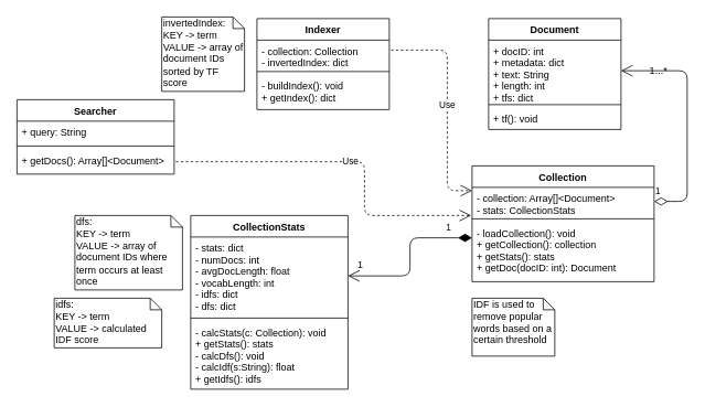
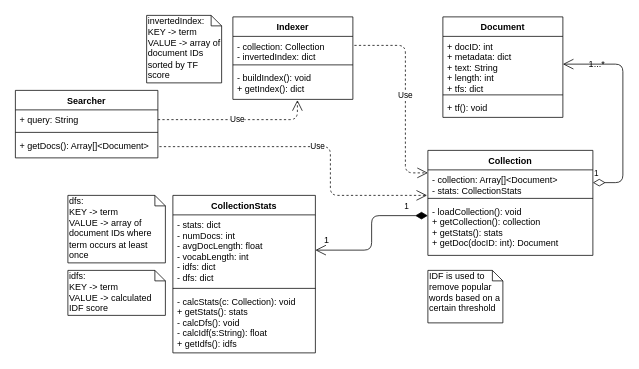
  <mxCell id="0" />
  <mxCell id="1" parent="0" />
  <mxCell id="2" value="dfs:&lt;br&gt;KEY -&amp;gt; term&lt;br&gt;VALUE -&amp;gt; array of document IDs where term occurs at least once" style="shape=note;whiteSpace=wrap;html=1;size=14;verticalAlign=top;align=left;spacingTop=-6;" vertex="1" parent="1"><mxGeometry x="90" y="260" width="130" height="90" as="geometry" /></mxCell>
  <mxCell id="3" value="invertedIndex:&lt;br&gt;KEY -&amp;gt; term&lt;br&gt;VALUE -&amp;gt; array of document IDs sorted by TF score" style="shape=note;whiteSpace=wrap;html=1;size=14;verticalAlign=top;align=left;spacingTop=-6;" vertex="1" parent="1"><mxGeometry x="195" y="20" width="100" height="90" as="geometry" /></mxCell>
  <mxCell id="4" value="IDF is used to remove popular words based on a certain threshold" style="shape=note;whiteSpace=wrap;html=1;size=14;verticalAlign=top;align=left;spacingTop=-6;" vertex="1" parent="1"><mxGeometry x="570" y="360" width="100" height="70" as="geometry" /></mxCell>
- <mxCell id="5" value="idfs:&lt;br&gt;KEY -&amp;gt; term&lt;br&gt;VALUE -&amp;gt; calculated IDF score" style="shape=note;whiteSpace=wrap;html=1;size=14;verticalAlign=top;align=left;spacingTop=-6;" vertex="1" parent="1"><mxGeometry x="65" y="360" width="130" height="60" as="geometry" /></mxCell>
+ <mxCell id="5" value="idfs:&lt;br&gt;KEY -&amp;gt; term&lt;br&gt;VALUE -&amp;gt; calculated IDF score" style="shape=note;whiteSpace=wrap;html=1;size=14;verticalAlign=top;align=left;spacingTop=-6;" vertex="1" parent="1"><mxGeometry x="90" y="360" width="130" height="60" as="geometry" /></mxCell>
  <mxCell id="6" value="1" style="endArrow=open;html=1;endSize=12;startArrow=diamondThin;startSize=14;startFill=0;edgeStyle=orthogonalEdgeStyle;align=left;verticalAlign=bottom;exitX=1;exitY=0.5;exitDx=0;exitDy=0;entryX=1;entryY=0.5;entryDx=0;entryDy=0;" edge="1" parent="1" source="12" target="16"><mxGeometry x="-1" y="3" relative="1" as="geometry"><mxPoint x="810" y="260" as="sourcePoint" /><mxPoint x="970" y="260" as="targetPoint" /><Array as="points"><mxPoint x="830" y="243" /><mxPoint x="830" y="85" /></Array></mxGeometry></mxCell>
  <mxCell id="7" value="1...*" style="text;html=1;align=center;verticalAlign=middle;resizable=0;points=[];autosize=1;" vertex="1" parent="1"><mxGeometry x="775" y="75" width="40" height="20" as="geometry" /></mxCell>
  <mxCell id="8" value="1" style="endArrow=open;html=1;endSize=12;startArrow=diamondThin;startSize=14;startFill=1;edgeStyle=orthogonalEdgeStyle;align=left;verticalAlign=bottom;exitX=0;exitY=0.264;exitDx=0;exitDy=0;entryX=1;entryY=0.5;entryDx=0;entryDy=0;exitPerimeter=0;" edge="1" parent="1" source="14" target="29"><mxGeometry x="-0.667" y="-3" relative="1" as="geometry"><mxPoint x="540" y="370" as="sourcePoint" /><mxPoint x="700" y="370" as="targetPoint" /><mxPoint as="offset" /></mxGeometry></mxCell>
  <mxCell id="9" value="1" style="text;html=1;align=center;verticalAlign=middle;resizable=0;points=[];autosize=1;" vertex="1" parent="1"><mxGeometry x="425" y="310" width="20" height="20" as="geometry" /></mxCell>
  <mxCell id="10" value="Use" style="endArrow=open;endSize=12;dashed=1;html=1;" edge="1" parent="1"><mxGeometry width="160" relative="1" as="geometry"><mxPoint x="472" y="60" as="sourcePoint" /><mxPoint x="570" y="230" as="targetPoint" /><Array as="points"><mxPoint x="540" y="60" /><mxPoint x="540" y="230" /></Array></mxGeometry></mxCell>
  <mxCell id="11" value="Collection" style="swimlane;fontStyle=1;align=center;verticalAlign=top;childLayout=stackLayout;horizontal=1;startSize=26;horizontalStack=0;resizeParent=1;resizeParentMax=0;resizeLast=0;collapsible=1;marginBottom=0;" vertex="1" parent="1"><mxGeometry x="570" y="200" width="220" height="140" as="geometry" /></mxCell>
  <mxCell id="12" value="- collection: Array[]&lt;Document&gt;&#10;- stats: CollectionStats&#10;" style="text;strokeColor=none;fillColor=none;align=left;verticalAlign=top;spacingLeft=4;spacingRight=4;overflow=hidden;rotatable=0;points=[[0,0.5],[1,0.5]];portConstraint=eastwest;" vertex="1" parent="11"><mxGeometry y="26" width="220" height="34" as="geometry" /></mxCell>
  <mxCell id="13" value="" style="line;strokeWidth=1;fillColor=none;align=left;verticalAlign=middle;spacingTop=-1;spacingLeft=3;spacingRight=3;rotatable=0;labelPosition=right;points=[];portConstraint=eastwest;" vertex="1" parent="11"><mxGeometry y="60" width="220" height="8" as="geometry" /></mxCell>
  <mxCell id="14" value="- loadCollection(): void&#10;+ getCollection(): collection&#10;+ getStats(): stats&#10;+ getDoc(docID: int): Document" style="text;strokeColor=none;fillColor=none;align=left;verticalAlign=top;spacingLeft=4;spacingRight=4;overflow=hidden;rotatable=0;points=[[0,0.5],[1,0.5]];portConstraint=eastwest;" vertex="1" parent="11"><mxGeometry y="68" width="220" height="72" as="geometry" /></mxCell>
  <mxCell id="15" value="Document" style="swimlane;fontStyle=1;align=center;verticalAlign=top;childLayout=stackLayout;horizontal=1;startSize=26;horizontalStack=0;resizeParent=1;resizeParentMax=0;resizeLast=0;collapsible=1;marginBottom=0;" vertex="1" parent="1"><mxGeometry x="590" y="22" width="160" height="134" as="geometry" /></mxCell>
  <mxCell id="16" value="+ docID: int&#10;+ metadata: dict&#10;+ text: String&#10;+ length: int&#10;+ tfs: dict" style="text;strokeColor=none;fillColor=none;align=left;verticalAlign=top;spacingLeft=4;spacingRight=4;overflow=hidden;rotatable=0;points=[[0,0.5],[1,0.5]];portConstraint=eastwest;" vertex="1" parent="15"><mxGeometry y="26" width="160" height="74" as="geometry" /></mxCell>
  <mxCell id="17" value="" style="line;strokeWidth=1;fillColor=none;align=left;verticalAlign=middle;spacingTop=-1;spacingLeft=3;spacingRight=3;rotatable=0;labelPosition=right;points=[];portConstraint=eastwest;" vertex="1" parent="15"><mxGeometry y="100" width="160" height="8" as="geometry" /></mxCell>
  <mxCell id="18" value="+ tf(): void" style="text;strokeColor=none;fillColor=none;align=left;verticalAlign=top;spacingLeft=4;spacingRight=4;overflow=hidden;rotatable=0;points=[[0,0.5],[1,0.5]];portConstraint=eastwest;" vertex="1" parent="15"><mxGeometry y="108" width="160" height="26" as="geometry" /></mxCell>
  <mxCell id="19" value="Indexer" style="swimlane;fontStyle=1;align=center;verticalAlign=top;childLayout=stackLayout;horizontal=1;startSize=26;horizontalStack=0;resizeParent=1;resizeParentMax=0;resizeLast=0;collapsible=1;marginBottom=0;" vertex="1" parent="1"><mxGeometry x="310" y="22" width="160" height="110" as="geometry" /></mxCell>
  <mxCell id="20" value="- collection: Collection&#10;- invertedIndex: dict" style="text;strokeColor=none;fillColor=none;align=left;verticalAlign=top;spacingLeft=4;spacingRight=4;overflow=hidden;rotatable=0;points=[[0,0.5],[1,0.5]];portConstraint=eastwest;" vertex="1" parent="19"><mxGeometry y="26" width="160" height="34" as="geometry" /></mxCell>
  <mxCell id="21" value="" style="line;strokeWidth=1;fillColor=none;align=left;verticalAlign=middle;spacingTop=-1;spacingLeft=3;spacingRight=3;rotatable=0;labelPosition=right;points=[];portConstraint=eastwest;" vertex="1" parent="19"><mxGeometry y="60" width="160" height="8" as="geometry" /></mxCell>
  <mxCell id="22" value="- buildIndex(): void&#10;+ getIndex(): dict" style="text;strokeColor=none;fillColor=none;align=left;verticalAlign=top;spacingLeft=4;spacingRight=4;overflow=hidden;rotatable=0;points=[[0,0.5],[1,0.5]];portConstraint=eastwest;" vertex="1" parent="19"><mxGeometry y="68" width="160" height="42" as="geometry" /></mxCell>
  <mxCell id="23" value="Searcher" style="swimlane;fontStyle=1;align=center;verticalAlign=top;childLayout=stackLayout;horizontal=1;startSize=26;horizontalStack=0;resizeParent=1;resizeParentMax=0;resizeLast=0;collapsible=1;marginBottom=0;" vertex="1" parent="1"><mxGeometry x="20" y="120" width="190" height="90" as="geometry" /></mxCell>
  <mxCell id="24" value="+ query: String" style="text;strokeColor=none;fillColor=none;align=left;verticalAlign=top;spacingLeft=4;spacingRight=4;overflow=hidden;rotatable=0;points=[[0,0.5],[1,0.5]];portConstraint=eastwest;" vertex="1" parent="23"><mxGeometry y="26" width="190" height="26" as="geometry" /></mxCell>
  <mxCell id="25" value="" style="line;strokeWidth=1;fillColor=none;align=left;verticalAlign=middle;spacingTop=-1;spacingLeft=3;spacingRight=3;rotatable=0;labelPosition=right;points=[];portConstraint=eastwest;" vertex="1" parent="23"><mxGeometry y="52" width="190" height="8" as="geometry" /></mxCell>
  <mxCell id="26" value="+ getDocs(): Array[]&lt;Document&gt;" style="text;strokeColor=none;fillColor=none;align=left;verticalAlign=top;spacingLeft=4;spacingRight=4;overflow=hidden;rotatable=0;points=[[0,0.5],[1,0.5]];portConstraint=eastwest;" vertex="1" parent="23"><mxGeometry y="60" width="190" height="30" as="geometry" /></mxCell>
+ <mxCell id="27" value="Use" style="endArrow=open;endSize=12;dashed=1;html=1;exitX=1;exitY=0.5;exitDx=0;exitDy=0;entryX=0.538;entryY=1.024;entryDx=0;entryDy=0;entryPerimeter=0;" edge="1" parent="1" source="24" target="22"><mxGeometry width="160" relative="1" as="geometry"><mxPoint x="240" y="150" as="sourcePoint" /><mxPoint x="400" y="150" as="targetPoint" /><Array as="points"><mxPoint x="396" y="159" /></Array></mxGeometry></mxCell>
  <mxCell id="28" value="CollectionStats" style="swimlane;fontStyle=1;align=center;verticalAlign=top;childLayout=stackLayout;horizontal=1;startSize=26;horizontalStack=0;resizeParent=1;resizeParentMax=0;resizeLast=0;collapsible=1;marginBottom=0;" vertex="1" parent="1"><mxGeometry x="230" y="260" width="190" height="210" as="geometry" /></mxCell>
  <mxCell id="29" value="- stats: dict&#10;- numDocs: int&#10;- avgDocLength: float&#10;- vocabLength: int&#10;- idfs: dict&#10;- dfs: dict" style="text;strokeColor=none;fillColor=none;align=left;verticalAlign=top;spacingLeft=4;spacingRight=4;overflow=hidden;rotatable=0;points=[[0,0.5],[1,0.5]];portConstraint=eastwest;" vertex="1" parent="28"><mxGeometry y="26" width="190" height="94" as="geometry" /></mxCell>
  <mxCell id="30" value="" style="line;strokeWidth=1;fillColor=none;align=left;verticalAlign=middle;spacingTop=-1;spacingLeft=3;spacingRight=3;rotatable=0;labelPosition=right;points=[];portConstraint=eastwest;" vertex="1" parent="28"><mxGeometry y="120" width="190" height="8" as="geometry" /></mxCell>
  <mxCell id="31" value="- calcStats(c: Collection): void&#10;+ getStats(): stats&#10;- calcDfs(): void&#10;- calcIdf(s:String): float&#10;+ getIdfs(): idfs" style="text;strokeColor=none;fillColor=none;align=left;verticalAlign=top;spacingLeft=4;spacingRight=4;overflow=hidden;rotatable=0;points=[[0,0.5],[1,0.5]];portConstraint=eastwest;" vertex="1" parent="28"><mxGeometry y="128" width="190" height="82" as="geometry" /></mxCell>
  <mxCell id="32" value="Use" style="endArrow=open;endSize=12;dashed=1;html=1;entryX=-0.005;entryY=1;entryDx=0;entryDy=0;entryPerimeter=0;" edge="1" parent="1" target="12"><mxGeometry width="160" relative="1" as="geometry"><mxPoint x="212" y="195" as="sourcePoint" /><mxPoint x="410" y="180" as="targetPoint" /><Array as="points"><mxPoint x="440" y="195" /><mxPoint x="440" y="260" /></Array></mxGeometry></mxCell>
